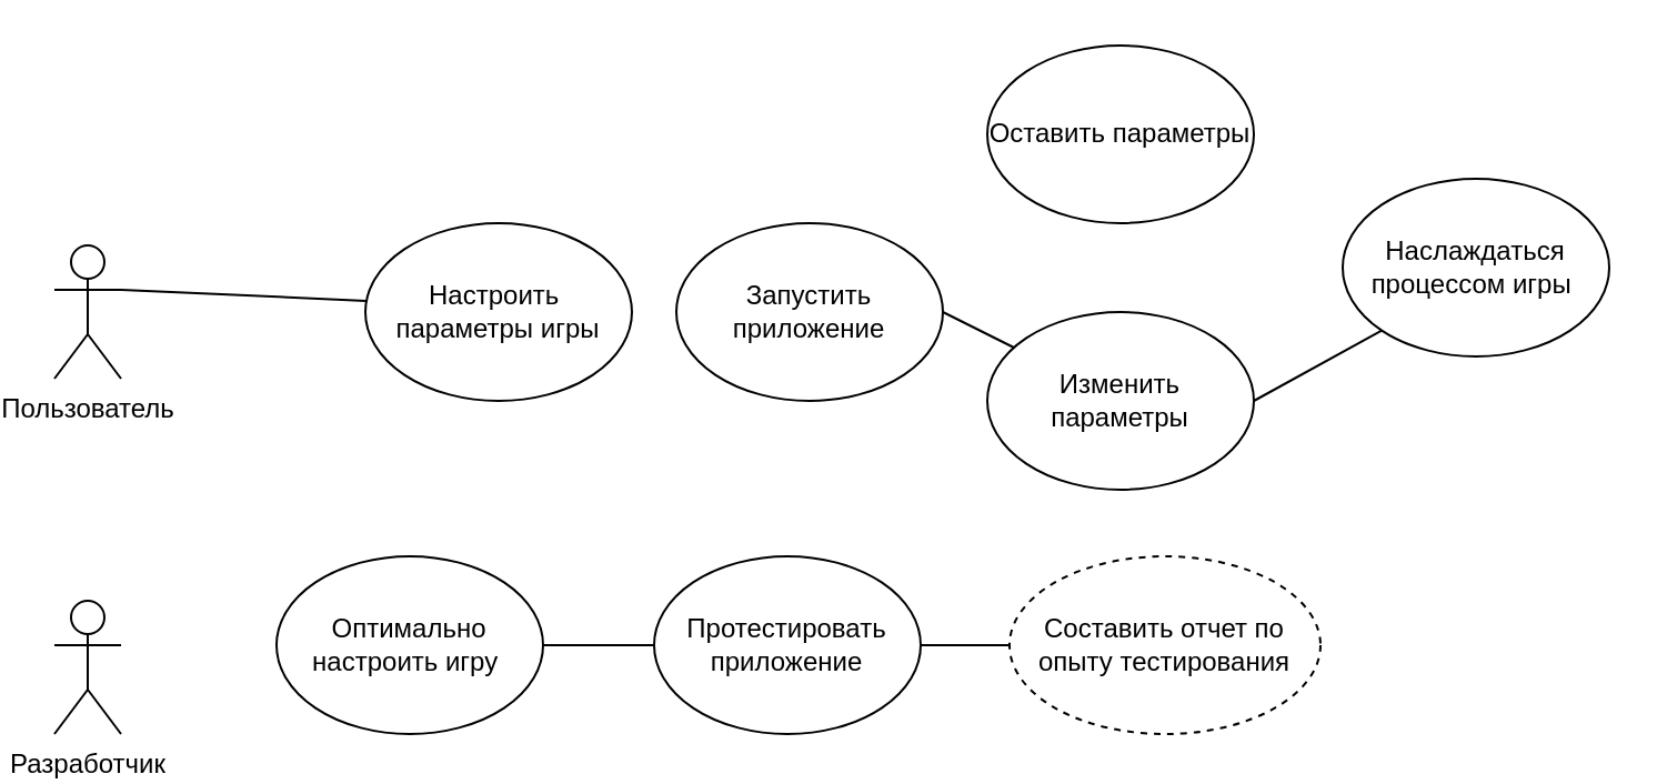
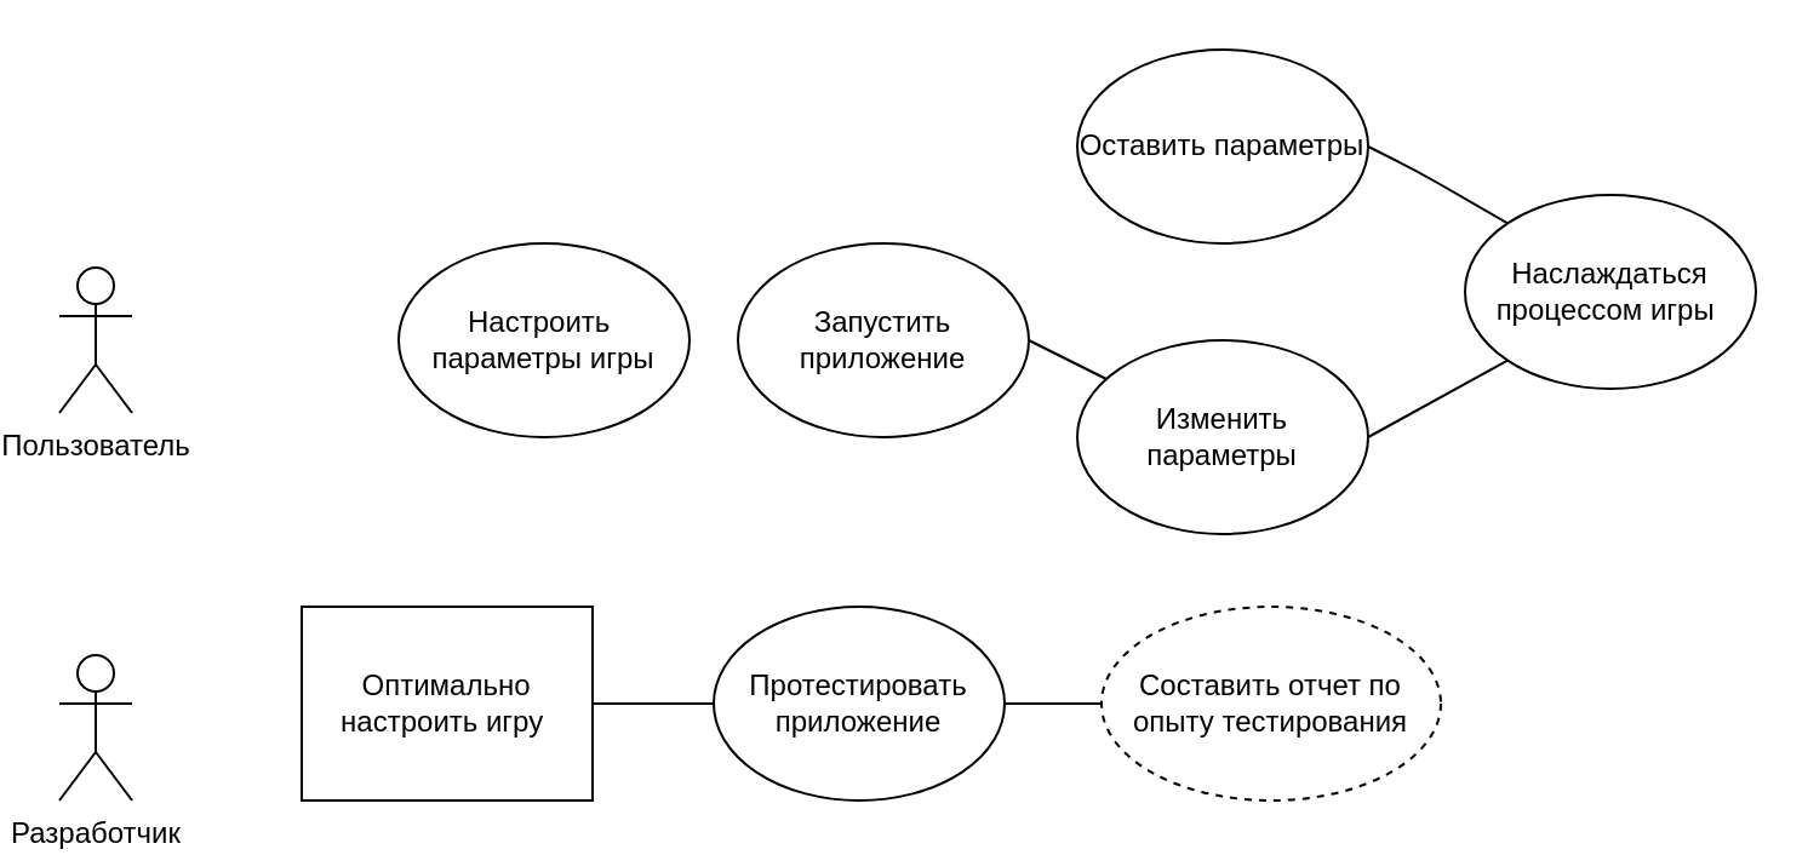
  <mxCell id="0" />
  <mxCell id="1" parent="0" />
  <mxCell id="2" value="Пользователь" style="shape=umlActor;verticalLabelPosition=bottom;verticalAlign=top;html=1;outlineConnect=0;" vertex="1" parent="1"><mxGeometry x="20" y="110" width="30" height="60" as="geometry" /></mxCell>
- <mxCell id="3" value="" style="endArrow=none;html=1;entryX=0.003;entryY=0.437;entryDx=0;entryDy=0;exitX=1;exitY=0.333;exitDx=0;exitDy=0;exitPerimeter=0;entryPerimeter=0;" edge="1" parent="1" source="2" target="9"><mxGeometry width="50" height="50" relative="1" as="geometry"><mxPoint x="360" y="390" as="sourcePoint" /><mxPoint x="410" y="340" as="targetPoint" /><Array as="points" /></mxGeometry></mxCell>
  <mxCell id="4" value="Наслаждаться процессом игры&amp;nbsp;" style="ellipse;whiteSpace=wrap;html=1;" vertex="1" parent="1"><mxGeometry x="600" y="80" width="120" height="80" as="geometry" /></mxCell>
  <mxCell id="5" value="Разработчик" style="shape=umlActor;verticalLabelPosition=bottom;verticalAlign=top;html=1;outlineConnect=0;" vertex="1" parent="1"><mxGeometry x="20" y="270" width="30" height="60" as="geometry" /></mxCell>
- <mxCell id="6" value="Оптимально настроить игру&amp;nbsp;" style="ellipse;whiteSpace=wrap;html=1;" vertex="1" parent="1"><mxGeometry x="120" y="250" width="120" height="80" as="geometry" /></mxCell>
+ <mxCell id="6" value="Оптимально настроить игру&amp;nbsp;" style="whiteSpace=wrap;html=1;rounded=0;" vertex="1" parent="1"><mxGeometry x="120" y="250" width="120" height="80" as="geometry" /></mxCell>
  <mxCell id="7" value="Протестировать приложение" style="ellipse;whiteSpace=wrap;html=1;" vertex="1" parent="1"><mxGeometry x="290" y="250" width="120" height="80" as="geometry" /></mxCell>
  <mxCell id="8" value="" style="endArrow=none;html=1;entryX=0;entryY=0.5;entryDx=0;entryDy=0;exitX=1;exitY=0.5;exitDx=0;exitDy=0;" edge="1" parent="1" source="6" target="7"><mxGeometry width="50" height="50" relative="1" as="geometry"><mxPoint x="240" y="300" as="sourcePoint" /><mxPoint x="131.44" y="316" as="targetPoint" /><Array as="points" /></mxGeometry></mxCell>
  <mxCell id="9" value="Настроить&amp;nbsp; параметры игры" style="ellipse;whiteSpace=wrap;html=1;" vertex="1" parent="1"><mxGeometry x="160" y="100" width="120" height="80" as="geometry" /></mxCell>
  <mxCell id="10" value="Запустить приложение" style="ellipse;whiteSpace=wrap;html=1;" vertex="1" parent="1"><mxGeometry x="300" y="100" width="120" height="80" as="geometry" /></mxCell>
  <mxCell id="11" value="Оставить параметры" style="ellipse;whiteSpace=wrap;html=1;" vertex="1" parent="1"><mxGeometry x="440" y="20" width="120" height="80" as="geometry" /></mxCell>
  <mxCell id="12" value="Изменить параметры" style="ellipse;whiteSpace=wrap;html=1;" vertex="1" parent="1"><mxGeometry x="440" y="140" width="120" height="80" as="geometry" /></mxCell>
  <mxCell id="13" value="" style="endArrow=none;html=1;startArrow=none;exitX=1;exitY=0.5;exitDx=0;exitDy=0;" edge="1" parent="1" source="10" target="12"><mxGeometry width="50" height="50" relative="1" as="geometry"><mxPoint x="403.083" y="116.63" as="sourcePoint" /><mxPoint x="450" y="70" as="targetPoint" /><Array as="points" /></mxGeometry></mxCell>
+ <mxCell id="14" value="" style="endArrow=none;html=1;entryX=1;entryY=0.5;entryDx=0;entryDy=0;startArrow=none;exitX=0;exitY=0;exitDx=0;exitDy=0;" edge="1" parent="1" source="4" target="11"><mxGeometry width="50" height="50" relative="1" as="geometry"><mxPoint x="413.083" y="126.63" as="sourcePoint" /><mxPoint x="460" y="80" as="targetPoint" /><Array as="points"><mxPoint x="580" y="70" /></Array></mxGeometry></mxCell>
  <mxCell id="15" value="" style="endArrow=none;html=1;entryX=0;entryY=1;entryDx=0;entryDy=0;startArrow=none;" edge="1" parent="1" target="4"><mxGeometry width="50" height="50" relative="1" as="geometry"><mxPoint x="560" y="180" as="sourcePoint" /><mxPoint x="470" y="90" as="targetPoint" /><Array as="points" /></mxGeometry></mxCell>
  <mxCell id="16" value="Составить отчет по опыту тестирования" style="ellipse;whiteSpace=wrap;html=1;dashed=1;" vertex="1" parent="1"><mxGeometry x="450" y="250" width="140" height="80" as="geometry" /></mxCell>
  <mxCell id="17" value="" style="endArrow=none;html=1;entryX=0;entryY=0.5;entryDx=0;entryDy=0;startArrow=none;exitX=1;exitY=0.5;exitDx=0;exitDy=0;" edge="1" parent="1" source="7" target="16"><mxGeometry width="50" height="50" relative="1" as="geometry"><mxPoint x="433.083" y="146.63" as="sourcePoint" /><mxPoint x="480" y="100" as="targetPoint" /><Array as="points" /></mxGeometry></mxCell>
